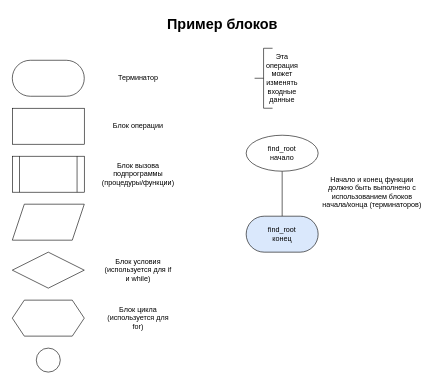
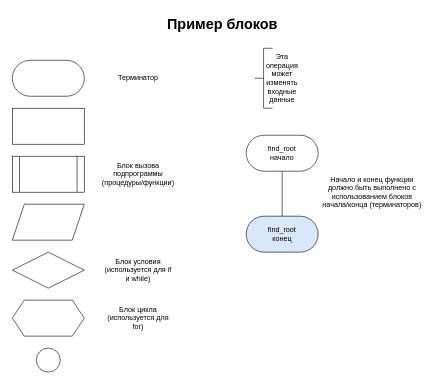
  <mxCell id="0" />
  <mxCell id="1" parent="0" />
  <mxCell id="2" value="" style="rounded=0;whiteSpace=wrap;html=1;" vertex="1" parent="1"><mxGeometry x="20" y="180" width="120" height="60" as="geometry" /></mxCell>
  <mxCell id="3" value="" style="rounded=1;whiteSpace=wrap;html=1;arcSize=50;" vertex="1" parent="1"><mxGeometry x="20" y="100" width="120" height="60" as="geometry" /></mxCell>
  <mxCell id="4" value="" style="shape=process;whiteSpace=wrap;html=1;backgroundOutline=1;" vertex="1" parent="1"><mxGeometry x="20" y="260" width="120" height="60" as="geometry" /></mxCell>
  <mxCell id="5" value="" style="shape=parallelogram;perimeter=parallelogramPerimeter;whiteSpace=wrap;html=1;fixedSize=1;" vertex="1" parent="1"><mxGeometry x="20" y="340" width="120" height="60" as="geometry" /></mxCell>
  <mxCell id="6" value="" style="ellipse;whiteSpace=wrap;html=1;aspect=fixed;" vertex="1" parent="1"><mxGeometry x="60" y="580" width="40" height="40" as="geometry" /></mxCell>
  <mxCell id="7" value="" style="shape=hexagon;perimeter=hexagonPerimeter2;whiteSpace=wrap;html=1;fixedSize=1;" vertex="1" parent="1"><mxGeometry x="20" y="500" width="120" height="60" as="geometry" /></mxCell>
  <mxCell id="8" value="" style="rhombus;whiteSpace=wrap;html=1;" vertex="1" parent="1"><mxGeometry x="20" y="420" width="120" height="60" as="geometry" /></mxCell>
  <mxCell id="9" value="Терминатор" style="text;html=1;strokeColor=none;fillColor=none;align=center;verticalAlign=middle;whiteSpace=wrap;rounded=0;fontFamily=Helvetica;fontSize=12;fontColor=default;" vertex="1" parent="1"><mxGeometry x="170" y="115" width="120" height="30" as="geometry" /></mxCell>
- <mxCell id="10" value="Блок операции" style="text;html=1;strokeColor=none;fillColor=none;align=center;verticalAlign=middle;whiteSpace=wrap;rounded=0;fontFamily=Helvetica;fontSize=12;fontColor=default;" vertex="1" parent="1"><mxGeometry x="170" y="195" width="120" height="30" as="geometry" /></mxCell>
  <mxCell id="11" value="Блок вызова подпрограммы (процедуры/функции)" style="text;html=1;strokeColor=none;fillColor=none;align=center;verticalAlign=middle;whiteSpace=wrap;rounded=0;fontFamily=Helvetica;fontSize=12;fontColor=default;" vertex="1" parent="1"><mxGeometry x="160" y="275" width="140" height="30" as="geometry" /></mxCell>
  <mxCell id="12" value="Блок условия (используется для if и while)" style="text;html=1;strokeColor=none;fillColor=none;align=center;verticalAlign=middle;whiteSpace=wrap;rounded=0;fontFamily=Helvetica;fontSize=12;fontColor=default;" vertex="1" parent="1"><mxGeometry x="170" y="435" width="120" height="30" as="geometry" /></mxCell>
  <mxCell id="13" value="Блок цикла (используется для for)" style="text;html=1;strokeColor=none;fillColor=none;align=center;verticalAlign=middle;whiteSpace=wrap;rounded=0;fontFamily=Helvetica;fontSize=12;fontColor=default;" vertex="1" parent="1"><mxGeometry x="170" y="515" width="120" height="30" as="geometry" /></mxCell>
  <mxCell id="14" value="" style="strokeWidth=1;html=1;shape=mxgraph.flowchart.annotation_2;align=left;labelPosition=right;pointerEvents=1;rounded=1;fontFamily=Helvetica;fontSize=12;fontColor=default;fillColor=default;" vertex="1" parent="1"><mxGeometry x="424" y="80" width="30" height="100" as="geometry" /></mxCell>
  <mxCell id="15" value="Эта операция может изменять входные данные" style="text;html=1;strokeColor=none;fillColor=none;align=center;verticalAlign=middle;whiteSpace=wrap;rounded=0;fontFamily=Helvetica;fontSize=12;fontColor=default;" vertex="1" parent="1"><mxGeometry x="440" y="115" width="60" height="30" as="geometry" /></mxCell>
  <mxCell id="16" style="edgeStyle=orthogonalEdgeStyle;rounded=0;orthogonalLoop=1;jettySize=auto;html=1;entryX=0.5;entryY=0;entryDx=0;entryDy=0;fontFamily=Helvetica;fontSize=12;fontColor=default;endArrow=none;endFill=0;jumpStyle=none;" edge="1" parent="1" source="17" target="18"><mxGeometry relative="1" as="geometry" /></mxCell>
- <mxCell id="17" value="find_root&lt;br&gt;начало" style="ellipse;whiteSpace=wrap;html=1;arcSize=50;" vertex="1" parent="1"><mxGeometry x="410" y="225" width="120" height="60" as="geometry" /></mxCell>
+ <mxCell id="17" value="find_root&lt;br&gt;начало" style="rounded=1;whiteSpace=wrap;html=1;arcSize=50;" vertex="1" parent="1"><mxGeometry x="410" y="225" width="120" height="60" as="geometry" /></mxCell>
  <mxCell id="18" value="find_root&lt;br&gt;конец" style="rounded=1;whiteSpace=wrap;html=1;arcSize=50;fillColor=#dae8fc;" vertex="1" parent="1"><mxGeometry x="410" y="360" width="120" height="60" as="geometry" /></mxCell>
  <mxCell id="19" value="&lt;span&gt;Начало и конец функции должно быть выполнено с использованием блоков начала/конца (терминаторов)&lt;/span&gt;" style="text;html=1;strokeColor=none;fillColor=none;align=center;verticalAlign=middle;whiteSpace=wrap;rounded=0;fontFamily=Helvetica;fontSize=12;fontColor=default;" vertex="1" parent="1"><mxGeometry x="530" y="305" width="180" height="30" as="geometry" /></mxCell>
  <mxCell id="20" value="Пример блоков" style="text;strokeColor=none;fillColor=none;html=1;fontSize=24;fontStyle=1;verticalAlign=middle;align=center;rounded=1;fontFamily=Helvetica;fontColor=default;" vertex="1" parent="1"><mxGeometry x="320" y="20" width="100" height="40" as="geometry" /></mxCell>
